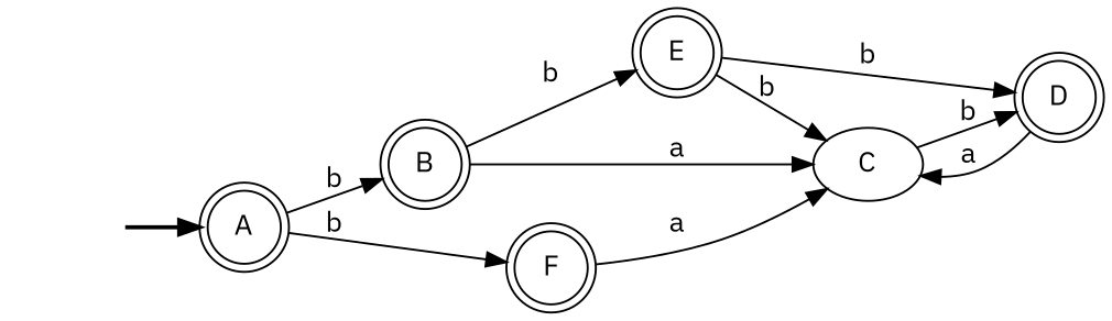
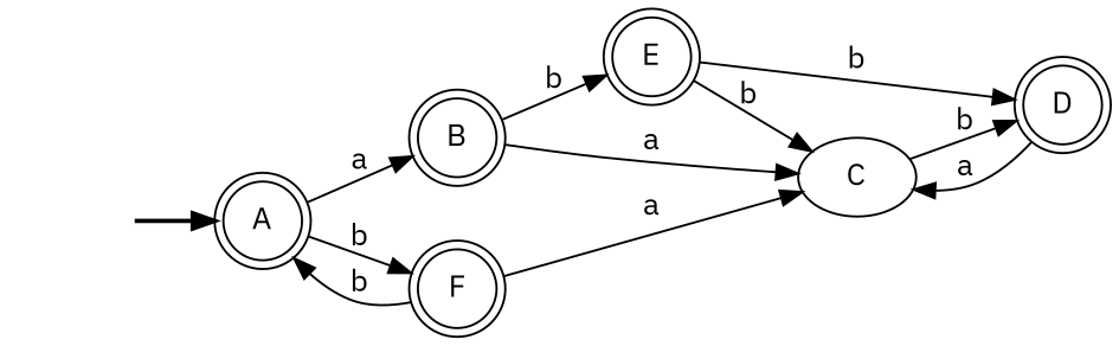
  digraph {
    fontname="IBM Plex Sans"
    rankdir=LR
    node [fontname="IBM Plex Sans" shape=doublecircle]
    edge [fontname="IBM Plex Sans"]
    fake [style=invisible shape=""]
    A [root=true]
    B
    F
    C [shape=""]
    E
    D
    fake -> A [style=bold]
-   A -> B [label=b]
+   A -> B [label=a]
    A -> F [label=b]
    B -> C [label=a]
    B -> E [label=b]
+   F -> A [label=b]
    F -> C [label=a]
    C -> D [label=b]
    E -> C [label=b]
    E -> D [label=b]
    D -> C [label=a]
  }
